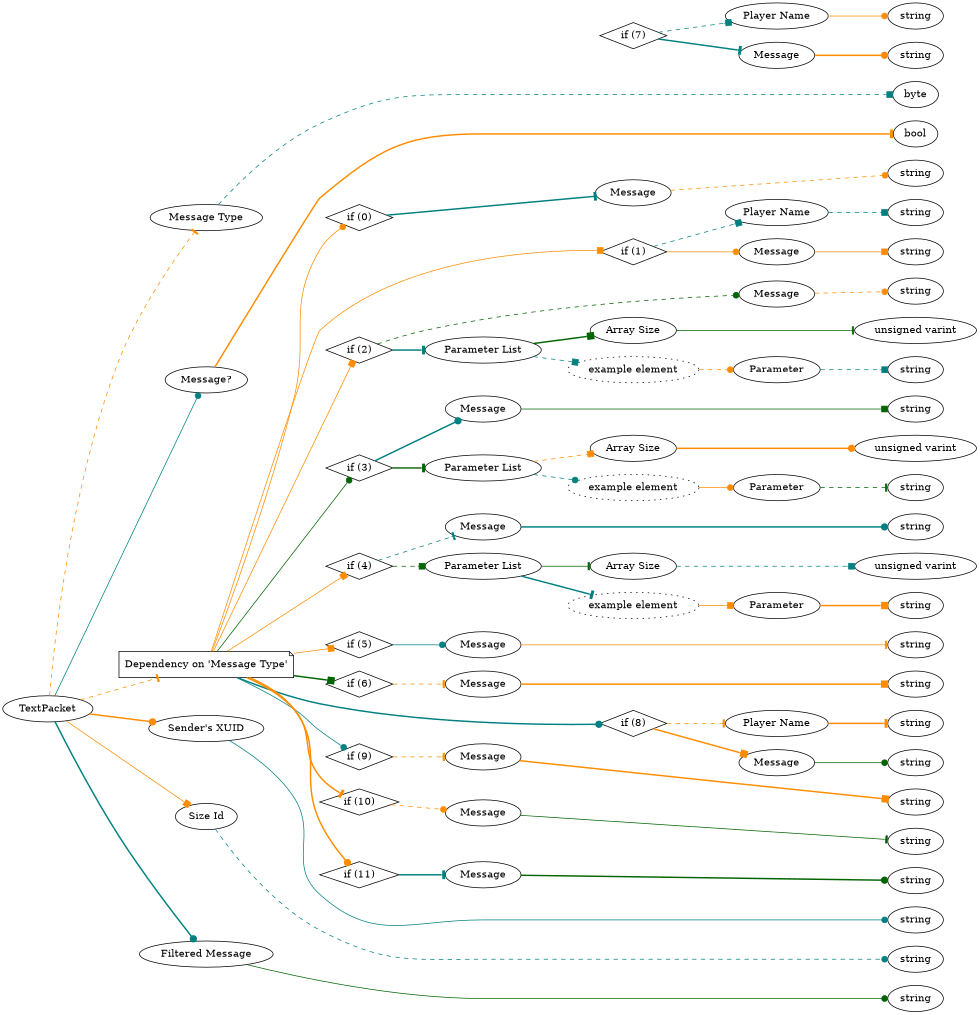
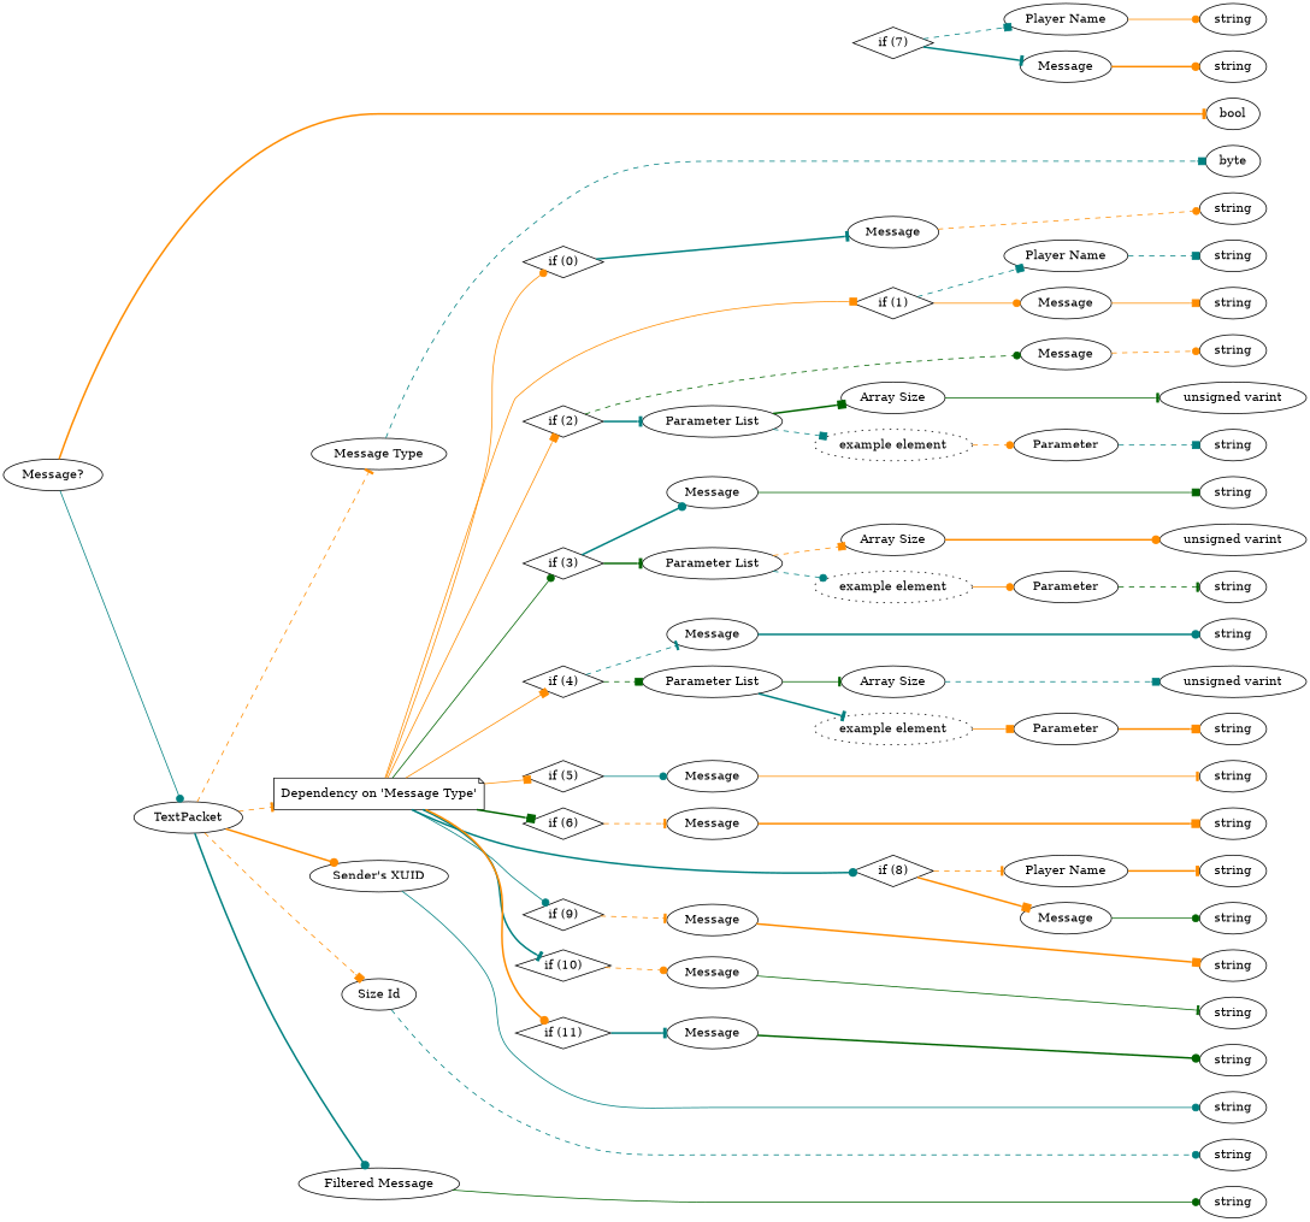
  digraph {
    fontname="DejaVu Serif"
    rankdir=LR
    node [fontname="DejaVu Serif"]
    edge [arrowhead=dot color=darkorange fontname="DejaVu Serif" style=dashed]
    n1 [label=byte]
    n2 [label=bool]
    n3 [label=string]
    n4 [label=string]
    n5 [label=string]
    n6 [label=string]
    n7 [label="unsigned varint"]
    n8 [label=string]
    n9 [label=string]
    n10 [label="unsigned varint"]
    n11 [label=string]
    n12 [label=string]
    n13 [label="unsigned varint"]
    n14 [label=string]
    n15 [label=string]
    n16 [label=string]
    n17 [label=string]
    n18 [label=string]
    n19 [label=string]
    n20 [label=string]
    n21 [label=string]
    n22 [label=string]
    n23 [label=string]
    n24 [label=string]
    n25 [label=string]
    n26 [label=string]
    n27 [label=TextPacket]
    n28 [label="Message Type"]
    n29 [label="Message?"]
    n30 [label="Dependency on 'Message Type'" shape=note]
    n31 [label="Sender's XUID"]
    n32 [label="Size Id"]
    n33 [label="Filtered Message"]
    n34 [label="if (0)" shape=diamond]
    n35 [label="if (1)" shape=diamond]
    n36 [label="if (2)" shape=diamond]
    n37 [label="if (3)" shape=diamond]
    n38 [label="if (4)" shape=diamond]
    n39 [label="if (5)" shape=diamond]
    n40 [label="if (6)" shape=diamond]
    n41 [label="if (8)" shape=diamond]
    n42 [label="if (9)" shape=diamond]
    n43 [label="if (10)" shape=diamond]
    n44 [label="if (11)" shape=diamond]
    n45 [label=Message]
    n46 [label="Player Name"]
    n47 [label=Message]
    n48 [label=Message]
    n49 [label="Parameter List"]
    n50 [label=Message]
    n51 [label="Parameter List"]
    n52 [label=Message]
    n53 [label="Parameter List"]
    n54 [label=Message]
    n55 [label=Message]
    n56 [label="if (7)" shape=diamond]
    n57 [label="Player Name"]
    n58 [label=Message]
    n59 [label="Player Name"]
    n60 [label=Message]
    n61 [label=Message]
    n62 [label=Message]
    n63 [label=Message]
    n64 [label="Array Size"]
    n65 [label="example element" style=dotted]
    n66 [label=Parameter]
    n67 [label="Array Size"]
    n68 [label="example element" style=dotted]
    n69 [label=Parameter]
    n70 [label="Array Size"]
    n71 [label="example element" style=dotted]
    n72 [label=Parameter]
    subgraph sub_1 {
      rank=max
      n1
      n2
      n3
      n4
      n5
      n6
      n7
      n8
      n9
      n10
      n11
      n12
      n13
      n14
      n15
      n16
      n17
      n18
      n19
      n20
      n21
      n22
      n23
      n24
      n25
      n26
    }
    n27 -> n28 [arrowhead=tee]
-   n27 -> n29 [color=teal style=solid]
+   n29 -> n27 [color=teal style=solid]
    n27 -> n30 [arrowhead=tee]
    n27 -> n31 [style=bold]
-   n27 -> n32 [arrowhead=box style=solid]
+   n27 -> n32 [arrowhead=box]
    n27 -> n33 [color=teal style=bold]
    n28 -> n1 [arrowhead=box color=teal]
    n29 -> n2 [arrowhead=tee style=bold]
    n30 -> n34 [style=solid]
    n30 -> n35 [arrowhead=box style=solid]
    n30 -> n36 [arrowhead=box style=solid]
    n30 -> n37 [color=darkgreen style=solid]
    n30 -> n38 [arrowhead=box style=solid]
    n30 -> n39 [arrowhead=box style=solid]
    n30 -> n40 [arrowhead=box color=darkgreen style=bold]
    n30 -> n41 [color=teal style=bold]
    n30 -> n42 [color=teal style=solid]
-   n30 -> n43 [arrowhead=tee style=bold]
+   n30 -> n43 [arrowhead=tee color=teal style=bold]
    n30 -> n44 [style=bold]
    n31 -> n24 [color=teal style=solid]
    n32 -> n25 [color=teal]
    n33 -> n26 [color=darkgreen style=solid]
    n34 -> n45 [arrowhead=tee color=teal style=bold]
    n35 -> n46 [arrowhead=box color=teal]
    n35 -> n47 [style=solid]
    n36 -> n48 [color=darkgreen]
    n36 -> n49 [arrowhead=tee color=teal style=bold]
    n37 -> n50 [color=teal style=bold]
    n37 -> n51 [arrowhead=tee color=darkgreen style=bold]
    n38 -> n52 [arrowhead=tee color=teal]
    n38 -> n53 [arrowhead=box color=darkgreen]
    n39 -> n54 [color=teal style=solid]
    n40 -> n55 [arrowhead=tee]
    n41 -> n59 [arrowhead=tee]
    n41 -> n60 [arrowhead=box style=bold]
    n42 -> n61 [arrowhead=tee]
    n43 -> n62
    n44 -> n63 [arrowhead=tee color=teal style=bold]
    n45 -> n3
    n46 -> n4 [arrowhead=box color=teal]
    n47 -> n5 [arrowhead=box style=solid]
    n48 -> n6
    n49 -> n64 [arrowhead=box color=darkgreen style=bold]
    n49 -> n65 [arrowhead=box color=teal]
    n50 -> n9 [arrowhead=box color=darkgreen style=solid]
    n51 -> n67 [arrowhead=box]
    n51 -> n68 [color=teal]
    n52 -> n12 [color=teal style=bold]
    n53 -> n70 [arrowhead=tee color=darkgreen style=solid]
    n53 -> n71 [arrowhead=tee color=teal style=bold]
    n54 -> n15 [arrowhead=tee style=solid]
    n55 -> n16 [arrowhead=box style=bold]
    n56 -> n57 [arrowhead=box color=teal]
    n56 -> n58 [arrowhead=tee color=teal style=bold]
    n57 -> n17 [style=solid]
    n58 -> n18 [style=bold]
    n59 -> n19 [arrowhead=tee style=bold]
    n60 -> n20 [color=darkgreen style=solid]
    n61 -> n21 [arrowhead=box style=bold]
    n62 -> n22 [arrowhead=tee color=darkgreen style=solid]
    n63 -> n23 [color=darkgreen style=bold]
    n64 -> n7 [arrowhead=tee color=darkgreen style=solid]
    n65 -> n66
    n66 -> n8 [arrowhead=box color=teal]
    n67 -> n10 [style=bold]
    n68 -> n69 [style=solid]
    n69 -> n11 [arrowhead=tee color=darkgreen]
    n70 -> n13 [arrowhead=box color=teal]
    n71 -> n72 [arrowhead=box style=solid]
    n72 -> n14 [arrowhead=box style=bold]
  }
